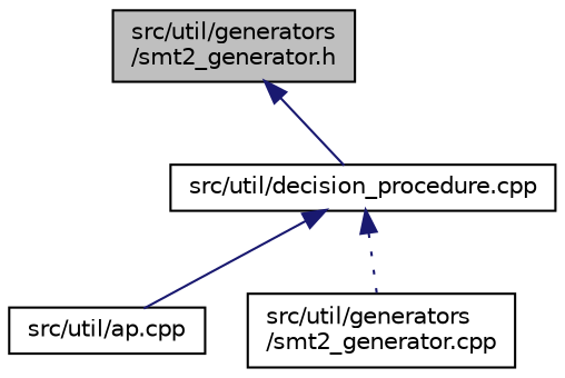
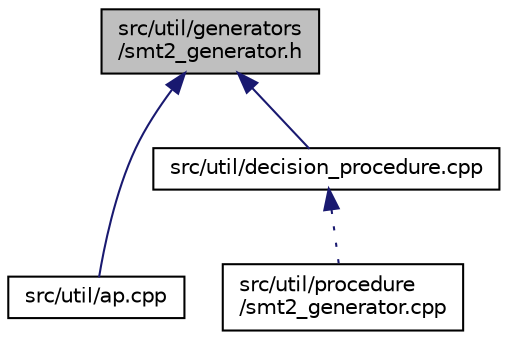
  digraph {
    node [color=black fillcolor=white fontname=Helvetica fontsize=10 shape=record style=filled]
    edge [color=midnightblue dir=back fontname=Helvetica fontsize=10 labelfontname=Helvetica labelfontsize=10 style=solid]
    n1 [fillcolor=grey75 fontcolor=black height=0.2 label="src/util/generators\l/smt2_generator.h" width=0.4]
    n2 [height=0.2 label="src/util/ap.cpp" width=0.4]
    n3 [height=0.2 label="src/util/decision_procedure.cpp" width=0.4]
-   n4 [height=0.2 label="src/util/generators\l/smt2_generator.cpp" width=0.4]
-   n3 -> n2
+   n4 [height=0.2 label="src/util/procedure\l/smt2_generator.cpp" width=0.4]
+   n1 -> n2
    n1 -> n3
    n3 -> n4 [style=dotted]
  }
